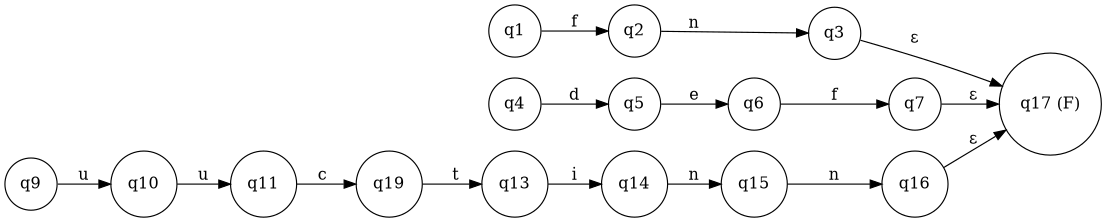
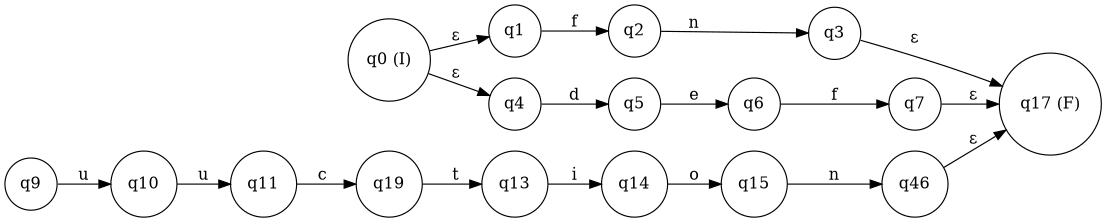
  digraph {
    rankdir=LR
    node [shape=circle]
+   n1 [label="q0 (I)"]
    n2 [label=q1]
    n3 [label=q4]
    n4 [label=q2]
    n5 [label=q5]
    n6 [label=q3]
    n7 [label="q17 (F)"]
    n8 [label=q6]
    n9 [label=q7]
    n10 [label=q9]
    n11 [label=q10]
    n12 [label=q11]
    n13 [label=q19]
    n14 [label=q13]
    n15 [label=q14]
    n16 [label=q15]
-   n17 [label=q16]
+   n17 [label=q46]
+   n1 -> n2 [label="ε"]
+   n1 -> n3 [label="ε"]
    n2 -> n4 [label=f]
    n3 -> n5 [label=d]
    n4 -> n6 [label=n]
    n5 -> n8 [label=e]
    n6 -> n7 [label="ε"]
    n8 -> n9 [label=f]
    n9 -> n7 [label="ε"]
    n10 -> n11 [label=u]
    n11 -> n12 [label=u]
    n12 -> n13 [label=c]
    n13 -> n14 [label=t]
    n14 -> n15 [label=i]
-   n15 -> n16 [label=n]
+   n15 -> n16 [label=o]
    n16 -> n17 [label=n]
    n17 -> n7 [label="ε"]
  }
